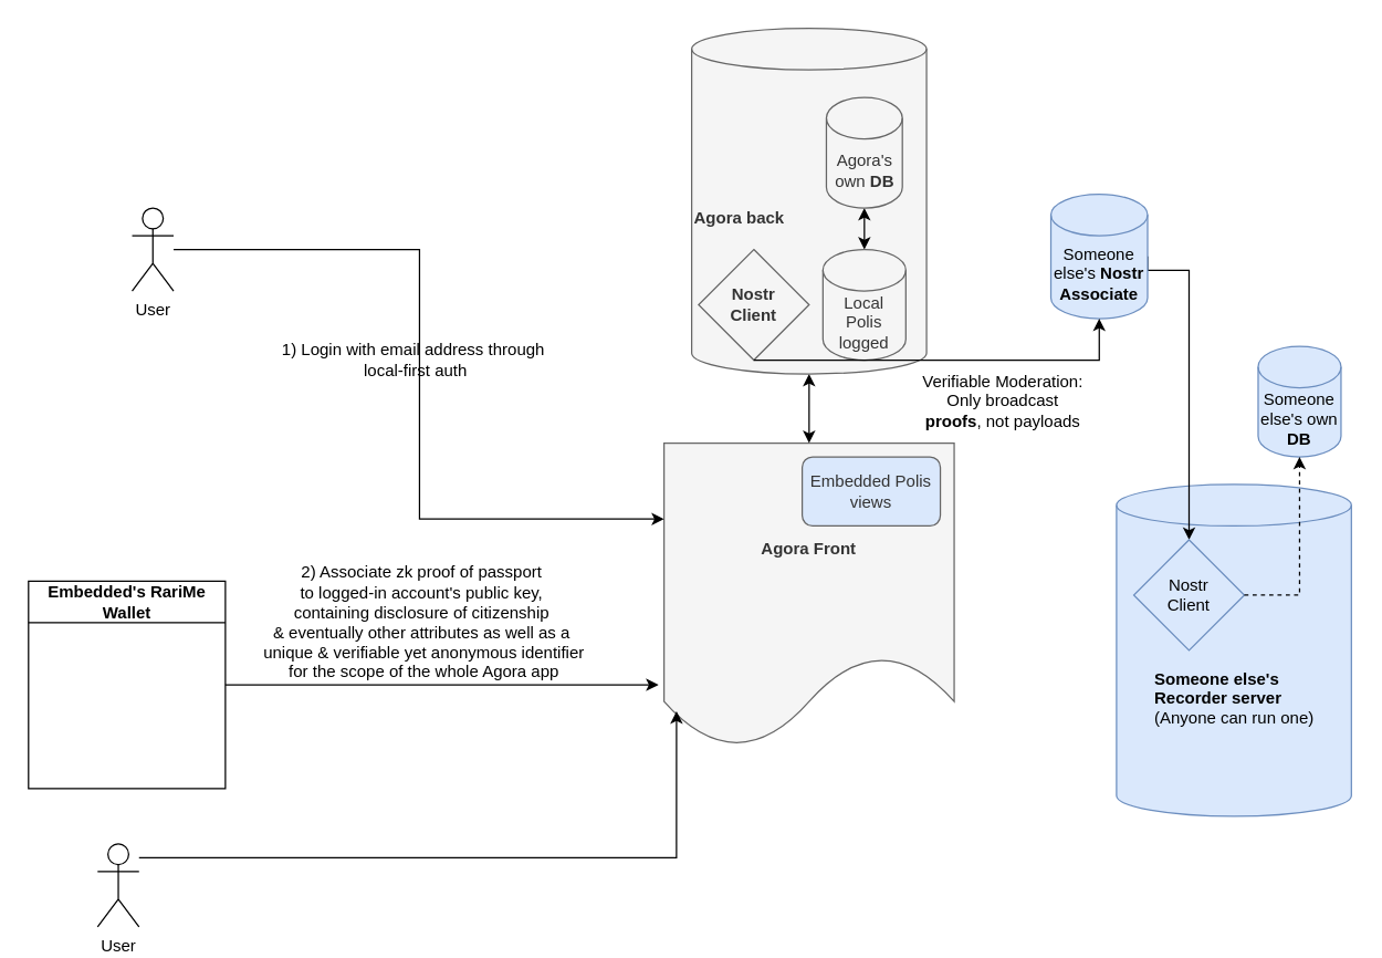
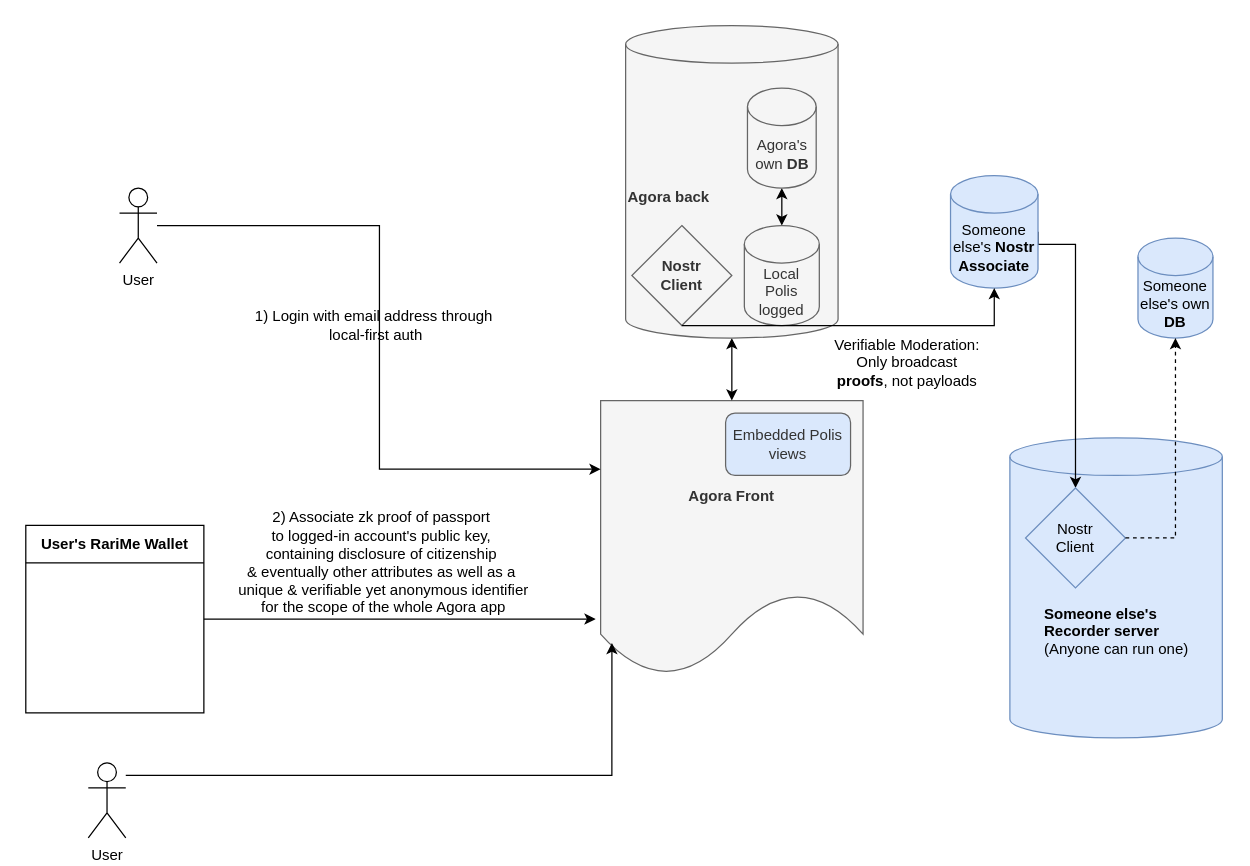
  <mxCell id="0" />
  <mxCell id="1" parent="0" />
  <mxCell id="2" value="&lt;div&gt;&lt;br&gt;&lt;/div&gt;&lt;div&gt;&lt;br&gt;&lt;/div&gt;&lt;div&gt;&lt;br&gt;&lt;/div&gt;&lt;div style=&quot;text-align: left;&quot;&gt;&lt;span style=&quot;background-color: initial;&quot;&gt;&lt;b&gt;Someone else's&amp;nbsp;&lt;/b&gt;&lt;/span&gt;&lt;/div&gt;&lt;div style=&quot;text-align: left;&quot;&gt;&lt;span style=&quot;background-color: initial;&quot;&gt;&lt;b&gt;Recorder server&lt;/b&gt;&lt;/span&gt;&lt;/div&gt;&lt;div style=&quot;text-align: left;&quot;&gt;&lt;span style=&quot;background-color: initial;&quot;&gt;(Anyone can run one)&lt;/span&gt;&lt;/div&gt;" style="shape=cylinder3;whiteSpace=wrap;html=1;boundedLbl=1;backgroundOutline=1;size=15;fillColor=#dae8fc;strokeColor=#6c8ebf;" parent="1" vertex="1"><mxGeometry x="807.5" y="350" width="170" height="240" as="geometry" /></mxCell>
  <mxCell id="3" value="&lt;div style=&quot;text-align: justify;&quot;&gt;&lt;span style=&quot;background-color: initial;&quot;&gt;Agora Front&lt;/span&gt;&lt;/div&gt;" style="shape=document;whiteSpace=wrap;html=1;boundedLbl=1;fontStyle=1;fillColor=#f5f5f5;fontColor=#333333;strokeColor=#666666;" parent="1" vertex="1"><mxGeometry x="480" y="320" width="210" height="220" as="geometry" /></mxCell>
  <mxCell id="4" style="edgeStyle=orthogonalEdgeStyle;rounded=0;orthogonalLoop=1;jettySize=auto;html=1;entryX=0.5;entryY=0;entryDx=0;entryDy=0;exitX=1;exitY=0.5;exitDx=0;exitDy=0;exitPerimeter=0;" parent="1" source="5" target="10" edge="1"><mxGeometry relative="1" as="geometry"><mxPoint x="707.5" y="495" as="sourcePoint" /><Array as="points"><mxPoint x="860" y="195" /></Array></mxGeometry></mxCell>
  <mxCell id="5" value="Someone else's &lt;b&gt;Nostr Associate&lt;/b&gt;" style="shape=cylinder3;whiteSpace=wrap;html=1;boundedLbl=1;backgroundOutline=1;size=15;fillColor=#dae8fc;strokeColor=#6c8ebf;" parent="1" vertex="1"><mxGeometry x="760" y="140" width="70" height="90" as="geometry" /></mxCell>
  <mxCell id="6" style="edgeStyle=orthogonalEdgeStyle;rounded=0;orthogonalLoop=1;jettySize=auto;html=1;startArrow=classic;startFill=1;" parent="1" source="7" target="3" edge="1"><mxGeometry relative="1" as="geometry" /></mxCell>
  <mxCell id="7" value="&lt;b&gt;Agora back&lt;/b&gt;" style="shape=cylinder3;whiteSpace=wrap;html=1;boundedLbl=1;backgroundOutline=1;size=15;fillColor=#f5f5f5;fontColor=#333333;strokeColor=#666666;align=left;" parent="1" vertex="1"><mxGeometry x="500" y="20" width="170" height="250" as="geometry" /></mxCell>
  <mxCell id="8" style="edgeStyle=orthogonalEdgeStyle;rounded=0;orthogonalLoop=1;jettySize=auto;html=1;startArrow=classic;startFill=1;entryX=0.5;entryY=0;entryDx=0;entryDy=0;entryPerimeter=0;" parent="1" source="9" target="13" edge="1"><mxGeometry relative="1" as="geometry"><mxPoint x="650" y="235" as="targetPoint" /></mxGeometry></mxCell>
  <mxCell id="9" value="Agora's own &lt;b&gt;DB&lt;/b&gt;" style="shape=cylinder3;whiteSpace=wrap;html=1;boundedLbl=1;backgroundOutline=1;size=15;fillColor=#f5f5f5;fontColor=#333333;strokeColor=#666666;" parent="1" vertex="1"><mxGeometry x="597.5" y="70" width="55" height="80" as="geometry" /></mxCell>
  <mxCell id="10" value="Nostr&lt;div&gt;Client&lt;/div&gt;" style="rhombus;whiteSpace=wrap;html=1;fillColor=#dae8fc;strokeColor=#6c8ebf;" parent="1" vertex="1"><mxGeometry x="820" y="390" width="80" height="80" as="geometry" /></mxCell>
- <mxCell id="11" value="Someone else's own &lt;b&gt;DB&lt;/b&gt;" style="shape=cylinder3;whiteSpace=wrap;html=1;boundedLbl=1;backgroundOutline=1;size=15;fillColor=#dae8fc;strokeColor=#6c8ebf;" parent="1" vertex="1"><mxGeometry x="910" y="250" width="60" height="80" as="geometry" /></mxCell>
+ <mxCell id="11" value="Someone else's own &lt;b&gt;DB&lt;/b&gt;" style="shape=cylinder3;whiteSpace=wrap;html=1;boundedLbl=1;backgroundOutline=1;size=15;fillColor=#dae8fc;strokeColor=#6c8ebf;" parent="1" vertex="1"><mxGeometry x="910" y="190" width="60" height="80" as="geometry" /></mxCell>
  <mxCell id="12" style="edgeStyle=orthogonalEdgeStyle;rounded=0;orthogonalLoop=1;jettySize=auto;html=1;entryX=0.5;entryY=1;entryDx=0;entryDy=0;entryPerimeter=0;dashed=1;" parent="1" source="10" target="11" edge="1"><mxGeometry relative="1" as="geometry"><Array as="points"><mxPoint x="940" y="430" /></Array></mxGeometry></mxCell>
  <mxCell id="13" value="Local Polis logged" style="shape=cylinder3;whiteSpace=wrap;html=1;boundedLbl=1;backgroundOutline=1;size=15;fillColor=#f5f5f5;fontColor=#333333;strokeColor=#666666;" parent="1" vertex="1"><mxGeometry x="595" y="180" width="60" height="80" as="geometry" /></mxCell>
  <mxCell id="14" value="Embedded Polis views" style="rounded=1;whiteSpace=wrap;html=1;fillColor=#dae8fc;fontColor=#333333;strokeColor=#666666;" parent="1" vertex="1"><mxGeometry x="580" y="330" width="100" height="50" as="geometry" /></mxCell>
  <mxCell id="15" value="1) Login with email address&amp;nbsp;&lt;span style=&quot;background-color: initial;&quot;&gt;through&amp;nbsp;&lt;/span&gt;&lt;div&gt;&lt;span style=&quot;background-color: initial;&quot;&gt;local-first auth&lt;/span&gt;&lt;/div&gt;" style="text;html=1;align=center;verticalAlign=middle;resizable=0;points=[];autosize=1;strokeColor=none;fillColor=none;" parent="1" vertex="1"><mxGeometry x="190" y="240" width="220" height="40" as="geometry" /></mxCell>
  <mxCell id="16" style="edgeStyle=orthogonalEdgeStyle;rounded=0;orthogonalLoop=1;jettySize=auto;html=1;entryX=0;entryY=0.25;entryDx=0;entryDy=0;" parent="1" source="17" target="3" edge="1"><mxGeometry relative="1" as="geometry"><Array as="points"><mxPoint x="303" y="180" /><mxPoint x="303" y="375" /></Array></mxGeometry></mxCell>
  <mxCell id="17" value="User" style="shape=umlActor;verticalLabelPosition=bottom;verticalAlign=top;html=1;outlineConnect=0;" parent="1" vertex="1"><mxGeometry x="95" y="150" width="30" height="60" as="geometry" /></mxCell>
- <mxCell id="18" value="Embedded's &lt;span style=&quot;background-color: initial;&quot;&gt;RariMe Wallet&lt;/span&gt;" style="swimlane;whiteSpace=wrap;html=1;startSize=30;" parent="1" vertex="1"><mxGeometry x="20" y="420" width="142.5" height="150" as="geometry" /></mxCell>
+ <mxCell id="18" value="User's &lt;span style=&quot;background-color: initial;&quot;&gt;RariMe Wallet&lt;/span&gt;" style="swimlane;whiteSpace=wrap;html=1;startSize=30;" parent="1" vertex="1"><mxGeometry x="20" y="420" width="142.5" height="150" as="geometry" /></mxCell>
  <mxCell id="19" style="edgeStyle=orthogonalEdgeStyle;rounded=0;orthogonalLoop=1;jettySize=auto;html=1;entryX=-0.019;entryY=0.795;entryDx=0;entryDy=0;entryPerimeter=0;" parent="1" source="18" target="3" edge="1"><mxGeometry relative="1" as="geometry"><mxPoint x="466.25" y="495" as="targetPoint" /></mxGeometry></mxCell>
  <mxCell id="20" value="2) Associate zk proof of passport&amp;nbsp;&lt;div&gt;&lt;span style=&quot;background-color: initial;&quot;&gt;to logged-in account's public key,&amp;nbsp;&lt;/span&gt;&lt;/div&gt;&lt;div&gt;&lt;span style=&quot;background-color: initial;&quot;&gt;containing disclosure of citizenship&amp;nbsp;&lt;/span&gt;&lt;div&gt;&lt;div&gt;&amp;amp; eventually other attributes as well as a&amp;nbsp;&lt;/div&gt;&lt;div&gt;unique &amp;amp; verifiable yet anonymous identifier&lt;/div&gt;&lt;div&gt;for the scope of the whole Agora app&lt;/div&gt;&lt;/div&gt;&lt;/div&gt;" style="text;html=1;align=center;verticalAlign=middle;resizable=0;points=[];autosize=1;strokeColor=none;fillColor=none;" parent="1" vertex="1"><mxGeometry x="176.25" y="400" width="260" height="100" as="geometry" /></mxCell>
  <mxCell id="21" style="edgeStyle=orthogonalEdgeStyle;rounded=0;orthogonalLoop=1;jettySize=auto;html=1;entryX=0.043;entryY=0.882;entryDx=0;entryDy=0;entryPerimeter=0;" parent="1" source="22" target="3" edge="1"><mxGeometry relative="1" as="geometry"><mxPoint x="360" y="640" as="targetPoint" /><Array as="points"><mxPoint x="489" y="620" /></Array></mxGeometry></mxCell>
  <mxCell id="22" value="User" style="shape=umlActor;verticalLabelPosition=bottom;verticalAlign=top;html=1;outlineConnect=0;" parent="1" vertex="1"><mxGeometry x="70" y="610" width="30" height="60" as="geometry" /></mxCell>
  <mxCell id="23" value="&lt;b&gt;Nostr&lt;/b&gt;&lt;div&gt;&lt;b&gt;Client&lt;/b&gt;&lt;/div&gt;" style="rhombus;whiteSpace=wrap;html=1;fillColor=#f5f5f5;fontColor=#333333;strokeColor=#666666;" parent="1" vertex="1"><mxGeometry x="505" y="180" width="80" height="80" as="geometry" /></mxCell>
  <mxCell id="24" value="Verifiable Moderation:&lt;div&gt;Only broadcast&lt;div&gt;&lt;b&gt;proofs&lt;/b&gt;, not payloads&lt;/div&gt;&lt;/div&gt;" style="text;html=1;align=center;verticalAlign=middle;resizable=0;points=[];autosize=1;strokeColor=none;fillColor=none;" parent="1" vertex="1"><mxGeometry x="655" y="260" width="140" height="60" as="geometry" /></mxCell>
  <mxCell id="25" style="edgeStyle=orthogonalEdgeStyle;rounded=0;orthogonalLoop=1;jettySize=auto;html=1;entryX=0.5;entryY=1;entryDx=0;entryDy=0;entryPerimeter=0;" edge="1" parent="1" source="23" target="5"><mxGeometry relative="1" as="geometry"><Array as="points"><mxPoint x="795" y="260" /></Array></mxGeometry></mxCell>
